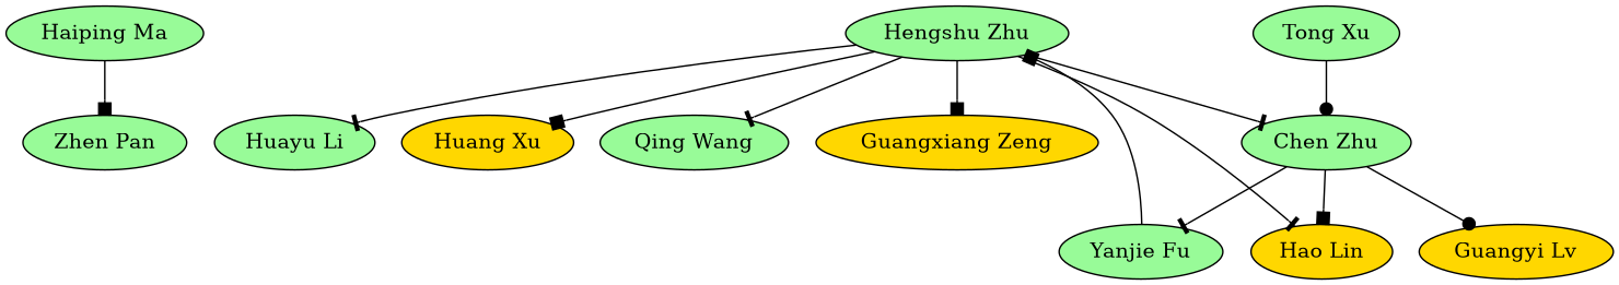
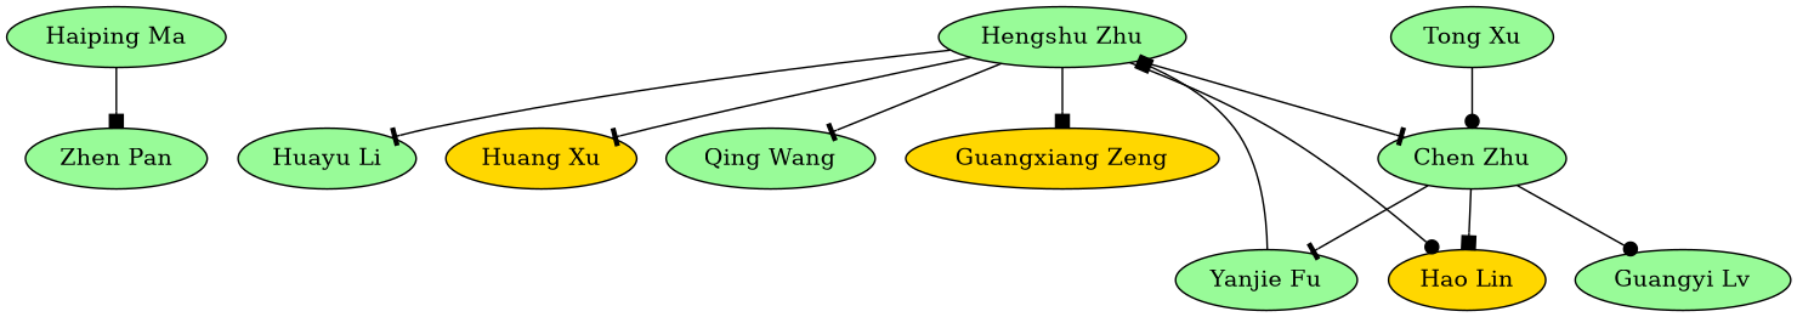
  strict digraph {
    node [fillcolor=palegreen style=filled]
    edge [arrowhead=tee]
    "Haiping Ma"
    "Zhen Pan"
    "Hengshu Zhu"
    "Chen Zhu"
    "Huayu Li"
    "Huang Xu" [fillcolor=gold]
    "Qing Wang"
    "Guangxiang Zeng" [fillcolor=gold]
    "Hao Lin" [fillcolor=gold]
    "Yanjie Fu"
-   "Guangyi Lv" [fillcolor=gold]
+   "Guangyi Lv"
    "Tong Xu"
    "Haiping Ma" -> "Zhen Pan" [arrowhead=box]
    "Hengshu Zhu" -> "Chen Zhu"
    "Hengshu Zhu" -> "Huayu Li"
-   "Hengshu Zhu" -> "Huang Xu" [arrowhead=box]
+   "Hengshu Zhu" -> "Huang Xu"
    "Hengshu Zhu" -> "Qing Wang"
    "Hengshu Zhu" -> "Guangxiang Zeng" [arrowhead=box]
-   "Hengshu Zhu" -> "Hao Lin"
+   "Hengshu Zhu" -> "Hao Lin" [arrowhead=dot]
    "Chen Zhu" -> "Hao Lin" [arrowhead=box]
    "Chen Zhu" -> "Yanjie Fu"
    "Chen Zhu" -> "Guangyi Lv" [arrowhead=dot]
    "Yanjie Fu" -> "Hengshu Zhu" [arrowhead=box]
    "Tong Xu" -> "Chen Zhu" [arrowhead=dot]
  }
